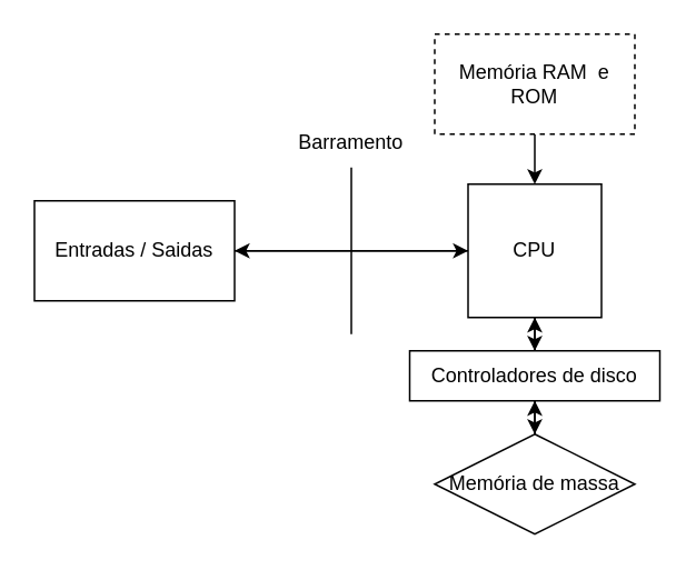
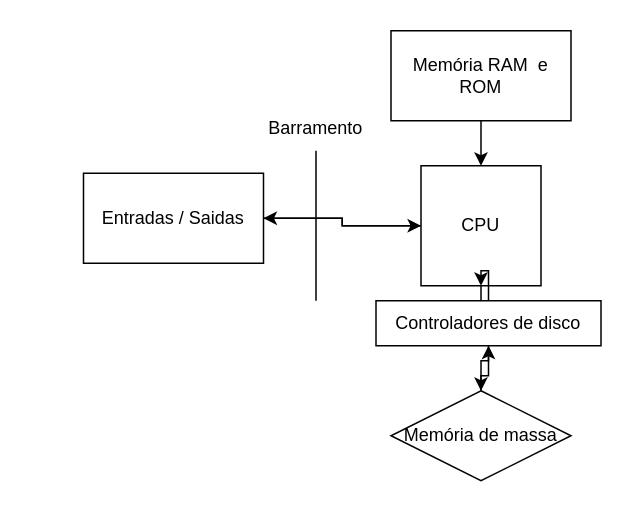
  <mxCell id="0" />
  <mxCell id="1" parent="0" />
  <mxCell id="2" style="edgeStyle=orthogonalEdgeStyle;rounded=0;orthogonalLoop=1;jettySize=auto;html=1;entryX=1;entryY=0.5;entryDx=0;entryDy=0;" edge="1" parent="1" source="4" target="15"><mxGeometry relative="1" as="geometry" /></mxCell>
  <mxCell id="3" style="edgeStyle=orthogonalEdgeStyle;rounded=0;orthogonalLoop=1;jettySize=auto;html=1;entryX=0.5;entryY=0;entryDx=0;entryDy=0;" edge="1" parent="1" source="4" target="11"><mxGeometry relative="1" as="geometry" /></mxCell>
  <mxCell id="4" value="&lt;font style=&quot;vertical-align: inherit;&quot;&gt;&lt;font style=&quot;vertical-align: inherit;&quot;&gt;&lt;font style=&quot;vertical-align: inherit;&quot;&gt;&lt;font style=&quot;vertical-align: inherit;&quot;&gt;CPU&lt;/font&gt;&lt;/font&gt;&lt;/font&gt;&lt;/font&gt;" style="whiteSpace=wrap;html=1;aspect=fixed;" vertex="1" parent="1"><mxGeometry x="280" y="110" width="80" height="80" as="geometry" /></mxCell>
  <mxCell id="5" style="edgeStyle=orthogonalEdgeStyle;rounded=0;orthogonalLoop=1;jettySize=auto;html=1;entryX=0.5;entryY=1;entryDx=0;entryDy=0;" edge="1" parent="1" source="6" target="11"><mxGeometry relative="1" as="geometry" /></mxCell>
  <mxCell id="6" value="&lt;font style=&quot;vertical-align: inherit;&quot;&gt;&lt;font style=&quot;vertical-align: inherit;&quot;&gt;&lt;font style=&quot;vertical-align: inherit;&quot;&gt;&lt;font style=&quot;vertical-align: inherit;&quot;&gt;&lt;font style=&quot;vertical-align: inherit;&quot;&gt;&lt;font style=&quot;vertical-align: inherit;&quot;&gt;Memória de massa&lt;/font&gt;&lt;/font&gt;&lt;/font&gt;&lt;/font&gt;&lt;/font&gt;&lt;/font&gt;" style="rhombus;whiteSpace=wrap;html=1;" vertex="1" parent="1"><mxGeometry x="260" y="260" width="120" height="60" as="geometry" /></mxCell>
  <mxCell id="7" style="edgeStyle=orthogonalEdgeStyle;rounded=0;orthogonalLoop=1;jettySize=auto;html=1;" edge="1" parent="1" source="8"><mxGeometry relative="1" as="geometry"><mxPoint x="320" y="110" as="targetPoint" /></mxGeometry></mxCell>
- <mxCell id="8" value="&lt;font style=&quot;vertical-align: inherit;&quot;&gt;&lt;font style=&quot;vertical-align: inherit;&quot;&gt;&lt;font style=&quot;vertical-align: inherit;&quot;&gt;&lt;font style=&quot;vertical-align: inherit;&quot;&gt;Memória RAM&amp;nbsp; e ROM&lt;/font&gt;&lt;/font&gt;&lt;/font&gt;&lt;/font&gt;" style="rounded=0;whiteSpace=wrap;html=1;dashed=1;" vertex="1" parent="1"><mxGeometry x="260" y="20" width="120" height="60" as="geometry" /></mxCell>
+ <mxCell id="8" value="&lt;font style=&quot;vertical-align: inherit;&quot;&gt;&lt;font style=&quot;vertical-align: inherit;&quot;&gt;&lt;font style=&quot;vertical-align: inherit;&quot;&gt;&lt;font style=&quot;vertical-align: inherit;&quot;&gt;Memória RAM&amp;nbsp; e ROM&lt;/font&gt;&lt;/font&gt;&lt;/font&gt;&lt;/font&gt;" style="rounded=0;whiteSpace=wrap;html=1;" vertex="1" parent="1"><mxGeometry x="260" y="20" width="120" height="60" as="geometry" /></mxCell>
  <mxCell id="9" style="edgeStyle=orthogonalEdgeStyle;rounded=0;orthogonalLoop=1;jettySize=auto;html=1;entryX=0.5;entryY=0;entryDx=0;entryDy=0;" edge="1" parent="1" source="11" target="6"><mxGeometry relative="1" as="geometry" /></mxCell>
  <mxCell id="10" style="edgeStyle=orthogonalEdgeStyle;rounded=0;orthogonalLoop=1;jettySize=auto;html=1;entryX=0.5;entryY=1;entryDx=0;entryDy=0;" edge="1" parent="1" source="11" target="4"><mxGeometry relative="1" as="geometry" /></mxCell>
- <mxCell id="11" value="&lt;font style=&quot;vertical-align: inherit;&quot;&gt;&lt;font style=&quot;vertical-align: inherit;&quot;&gt;Controladores de disco&lt;br&gt;&lt;/font&gt;&lt;/font&gt;" style="rounded=0;whiteSpace=wrap;html=1;" vertex="1" parent="1"><mxGeometry x="245" y="210" width="150" height="30" as="geometry" /></mxCell>
+ <mxCell id="11" value="&lt;font style=&quot;vertical-align: inherit;&quot;&gt;&lt;font style=&quot;vertical-align: inherit;&quot;&gt;Controladores de disco&lt;br&gt;&lt;/font&gt;&lt;/font&gt;" style="rounded=0;whiteSpace=wrap;html=1;" vertex="1" parent="1"><mxGeometry x="250" y="200" width="150" height="30" as="geometry" /></mxCell>
  <mxCell id="12" value="" style="endArrow=none;html=1;rounded=0;" edge="1" parent="1"><mxGeometry width="50" height="50" relative="1" as="geometry"><mxPoint x="210" y="200" as="sourcePoint" /><mxPoint x="210" y="100" as="targetPoint" /></mxGeometry></mxCell>
  <mxCell id="13" value="&lt;font style=&quot;vertical-align: inherit;&quot;&gt;&lt;font style=&quot;vertical-align: inherit;&quot;&gt;&lt;font style=&quot;vertical-align: inherit;&quot;&gt;&lt;font style=&quot;vertical-align: inherit;&quot;&gt;Barramento&lt;/font&gt;&lt;/font&gt;&lt;br&gt;&lt;/font&gt;&lt;/font&gt;" style="text;html=1;strokeColor=none;fillColor=none;align=center;verticalAlign=middle;whiteSpace=wrap;rounded=0;rotation=0;" vertex="1" parent="1"><mxGeometry x="180" y="70" width="60" height="30" as="geometry" /></mxCell>
  <mxCell id="14" style="edgeStyle=orthogonalEdgeStyle;rounded=0;orthogonalLoop=1;jettySize=auto;html=1;entryX=0;entryY=0.5;entryDx=0;entryDy=0;" edge="1" parent="1" source="15" target="4"><mxGeometry relative="1" as="geometry" /></mxCell>
- <mxCell id="15" value="&lt;font style=&quot;vertical-align: inherit;&quot;&gt;&lt;font style=&quot;vertical-align: inherit;&quot;&gt;Entradas / Saidas&lt;/font&gt;&lt;/font&gt;" style="rounded=0;whiteSpace=wrap;html=1;" vertex="1" parent="1"><mxGeometry x="20" y="120" width="120" height="60" as="geometry" /></mxCell>
+ <mxCell id="15" value="&lt;font style=&quot;vertical-align: inherit;&quot;&gt;&lt;font style=&quot;vertical-align: inherit;&quot;&gt;Entradas / Saidas&lt;/font&gt;&lt;/font&gt;" style="rounded=0;whiteSpace=wrap;html=1;" vertex="1" parent="1"><mxGeometry x="55" y="115" width="120" height="60" as="geometry" /></mxCell>
